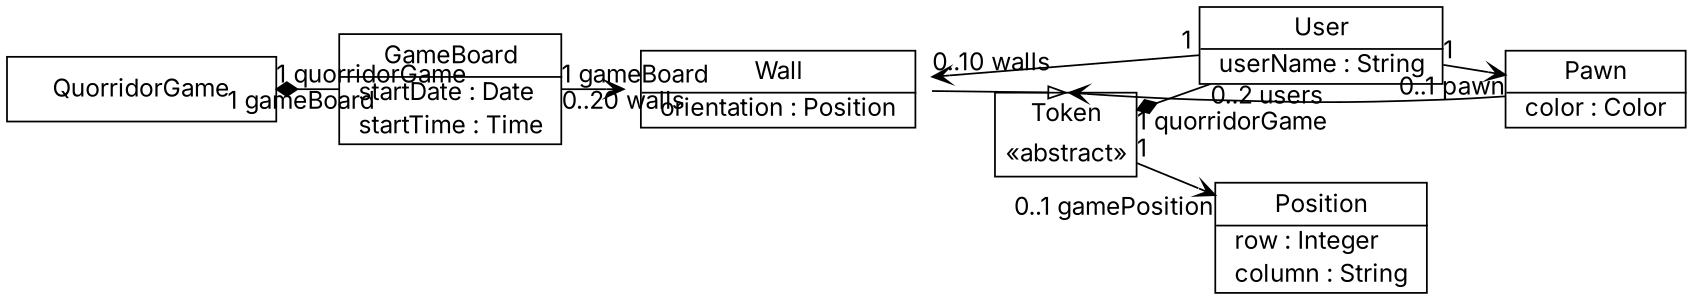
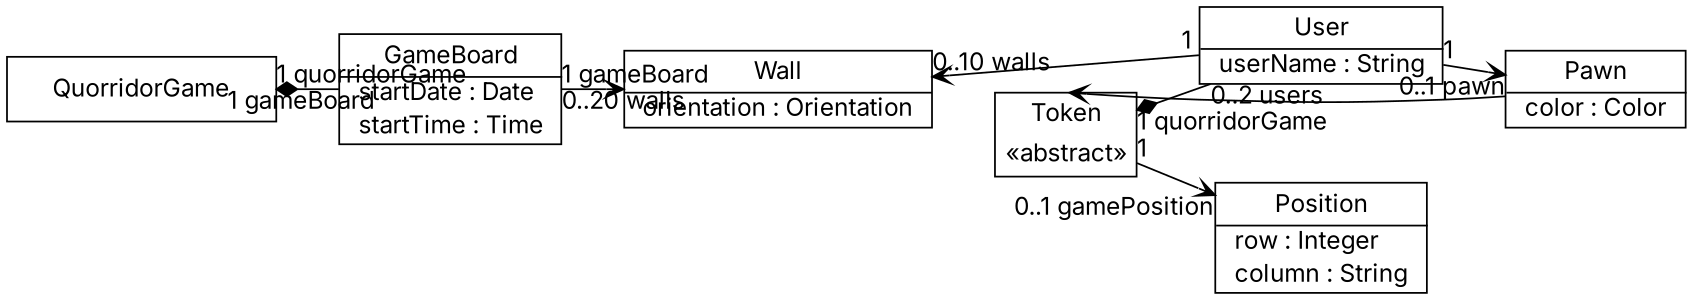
  digraph {
    fontname=Inter
    rankdir=LR
    node [fontname=Inter margin=0 shape=plaintext]
    edge [dir=forward fontname=Inter taillabel="1 " arrowhead=open]
    n1 [label=<<table border="1" cellspacing="0" cellborder="0" cellpadding="10"><tr><td>    QuorridorGame    </td></tr></table>>]
    n2 [label=<<table border="1" cellspacing="0" cellborder="0" cellpadding="2"><tr><td cellpadding="4">    GameBoard    </td></tr><hr/><tr><td align="left" href="" title="Date startDate&#13;">  startDate : Date  </td></tr><tr><td align="left" href="" title="Time startTime&#13;">  startTime : Time  </td></tr></table>>]
    n3 [label=<<table border="1" cellspacing="0" cellborder="0" cellpadding="2"><tr><td cellpadding="4">    User    </td></tr><hr/><tr><td align="left" href="" title="String userName&#13;">  userName : String  </td></tr></table>>]
    n4 [label=<<table border="1" cellspacing="0" cellborder="0" cellpadding="2"><tr><td cellpadding="4">    Pawn    </td></tr><hr/><tr><td align="left" href="" title="Color color&#13;">  color : Color  </td></tr></table>>]
-   n5 [label=<<table border="1" cellspacing="0" cellborder="0" cellpadding="2"><tr><td cellpadding="4">    Wall    </td></tr><hr/><tr><td align="left" href="" title="Orientation orientation&#13;">  orientation : Position  </td></tr></table>>]
+   n5 [label=<<table border="1" cellspacing="0" cellborder="0" cellpadding="2"><tr><td cellpadding="4">    Wall    </td></tr><hr/><tr><td align="left" href="" title="Orientation orientation&#13;">  orientation : Orientation  </td></tr></table>>]
    n6 [label=<<table border="1" cellspacing="0" cellborder="0" cellpadding="2"><tr><td cellpadding="4">    Token    </td></tr><tr><td cellpadding="4">&laquo;abstract&raquo;</td></tr></table>>]
    n7 [label=<<table border="1" cellspacing="0" cellborder="0" cellpadding="2"><tr><td cellpadding="4">    Position    </td></tr><hr/><tr><td align="left" href="" title="Integer row&#13;">  row : Integer  </td></tr><tr><td align="left" href="" title="Character column&#13;">  column : String  </td></tr></table>>]
    n1 -> n2 [arrowtail=diamond dir=back headlabel="1 gameBoard" taillabel="1 quorridorGame" arrowhead=""]
    n2 -> n5 [headlabel="0..20 walls" taillabel="1 gameBoard"]
    n3 -> n4 [headlabel="0..1 pawn"]
    n3 -> n5 [headlabel="0..10 walls"]
    n4 -> n6 [samehead=gen dir="" taillabel=""]
-   n5 -> n6 [arrowhead=empty samehead=gen dir="" taillabel=""]
    n6 -> n3 [arrowtail=diamond dir=back headlabel="0..2 users" taillabel="1 quorridorGame" arrowhead=""]
    n6 -> n7 [headlabel="0..1 gamePosition"]
  }
